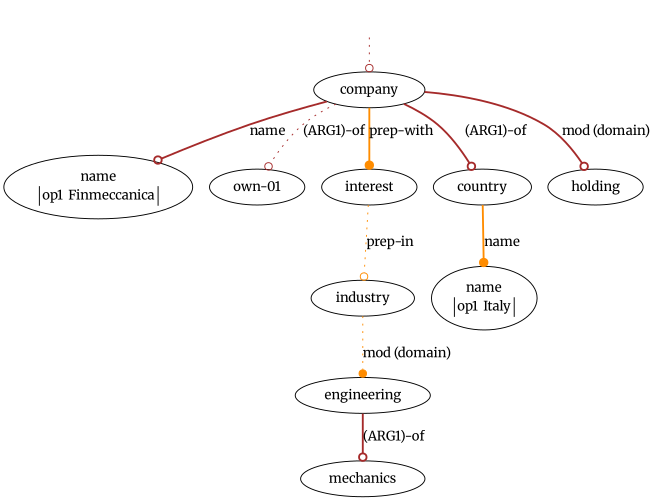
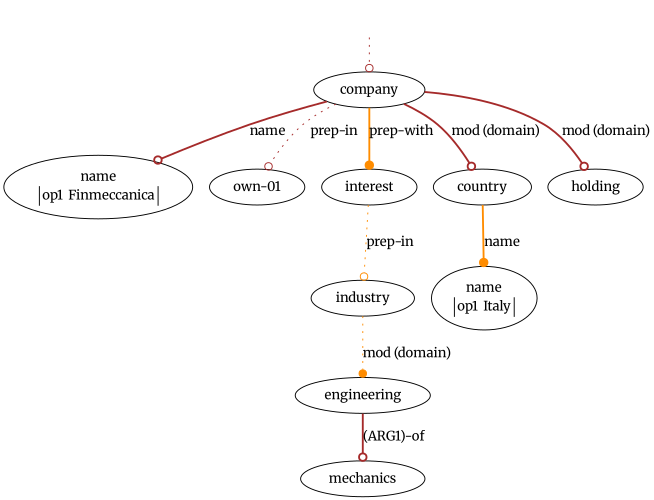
  digraph {
    fontname=Merriweather
    node [fontname=Merriweather]
    edge [arrowhead=odot color=brown fontname=Merriweather style=bold]
    top [style=invis]
    n2 [label=<<table align="center" border="0" cellspacing="0"><tr><td colspan="2">company</td></tr></table>>]
    n3 [label=<<table align="center" border="0" cellspacing="0"><tr><td colspan="2">name</td></tr><tr><td sides="l" border="1" align="left">op1</td><td sides="r" border="1" align="left">Finmeccanica</td></tr></table>>]
    n4 [label=<<table align="center" border="0" cellspacing="0"><tr><td colspan="2">own-01</td></tr></table>>]
    n5 [label=<<table align="center" border="0" cellspacing="0"><tr><td colspan="2">interest</td></tr></table>>]
    n6 [label=<<table align="center" border="0" cellspacing="0"><tr><td colspan="2">country</td></tr></table>>]
    n7 [label=<<table align="center" border="0" cellspacing="0"><tr><td colspan="2">holding</td></tr></table>>]
    n8 [label=<<table align="center" border="0" cellspacing="0"><tr><td colspan="2">industry</td></tr></table>>]
    n9 [label=<<table align="center" border="0" cellspacing="0"><tr><td colspan="2">name</td></tr><tr><td sides="l" border="1" align="left">op1</td><td sides="r" border="1" align="left">Italy</td></tr></table>>]
    n10 [label=<<table align="center" border="0" cellspacing="0"><tr><td colspan="2">engineering</td></tr></table>>]
    n11 [label=<<table align="center" border="0" cellspacing="0"><tr><td colspan="2">mechanics</td></tr></table>>]
    top -> n2 [style=dotted]
    n2 -> n3 [label=name]
-   n2 -> n4 [label="(ARG1)-of" style=dotted]
+   n2 -> n4 [label="prep-in" style=dotted]
    n2 -> n5 [arrowhead=dot color=darkorange label="prep-with"]
-   n2 -> n6 [label="(ARG1)-of"]
+   n2 -> n6 [label="mod (domain)"]
    n2 -> n7 [label="mod (domain)"]
    n5 -> n8 [color=darkorange label="prep-in" style=dotted]
    n6 -> n9 [arrowhead=dot color=darkorange label=name]
    n8 -> n10 [arrowhead=dot color=darkorange label="mod (domain)" style=dotted]
    n10 -> n11 [label="(ARG1)-of"]
  }
